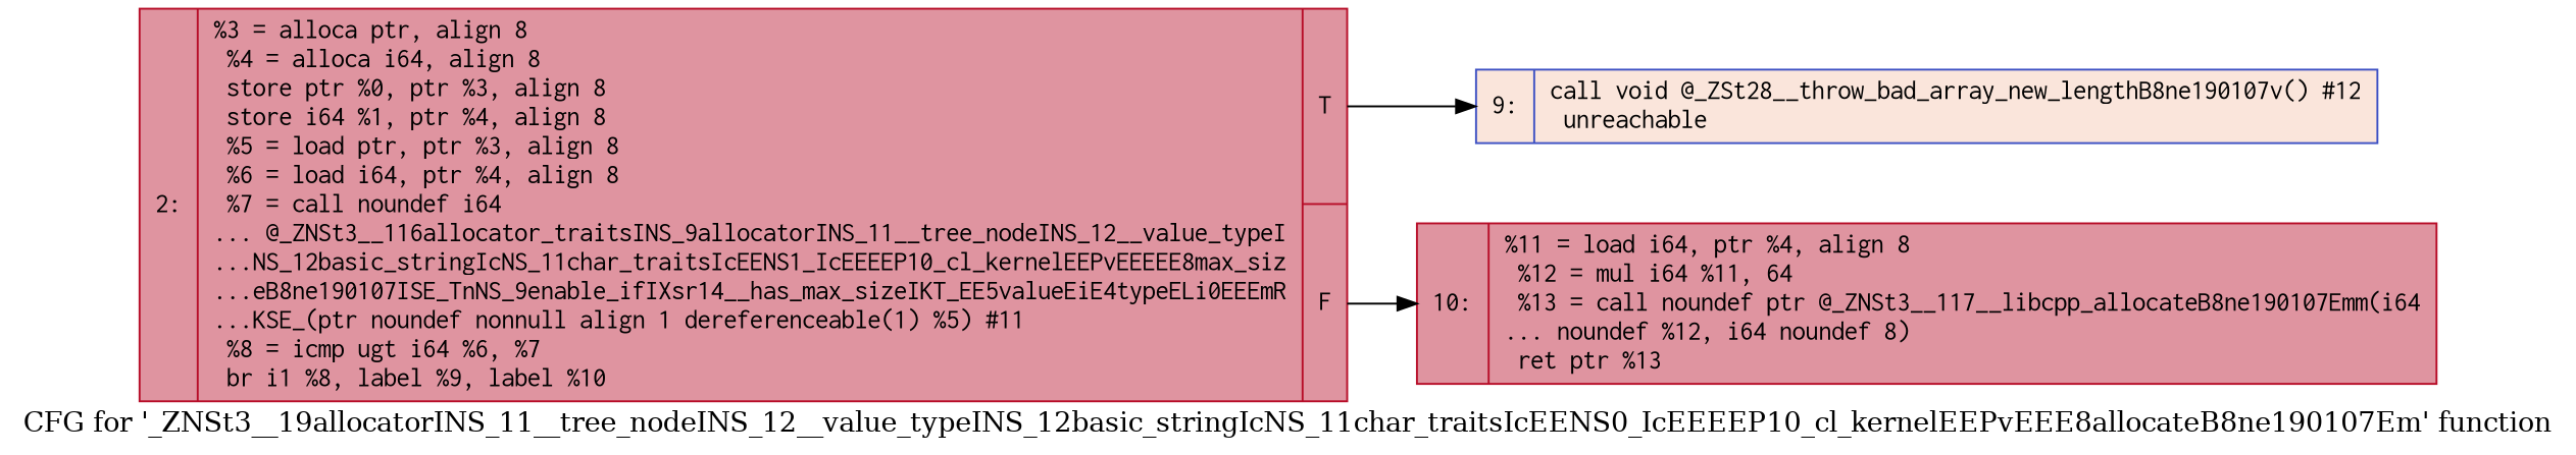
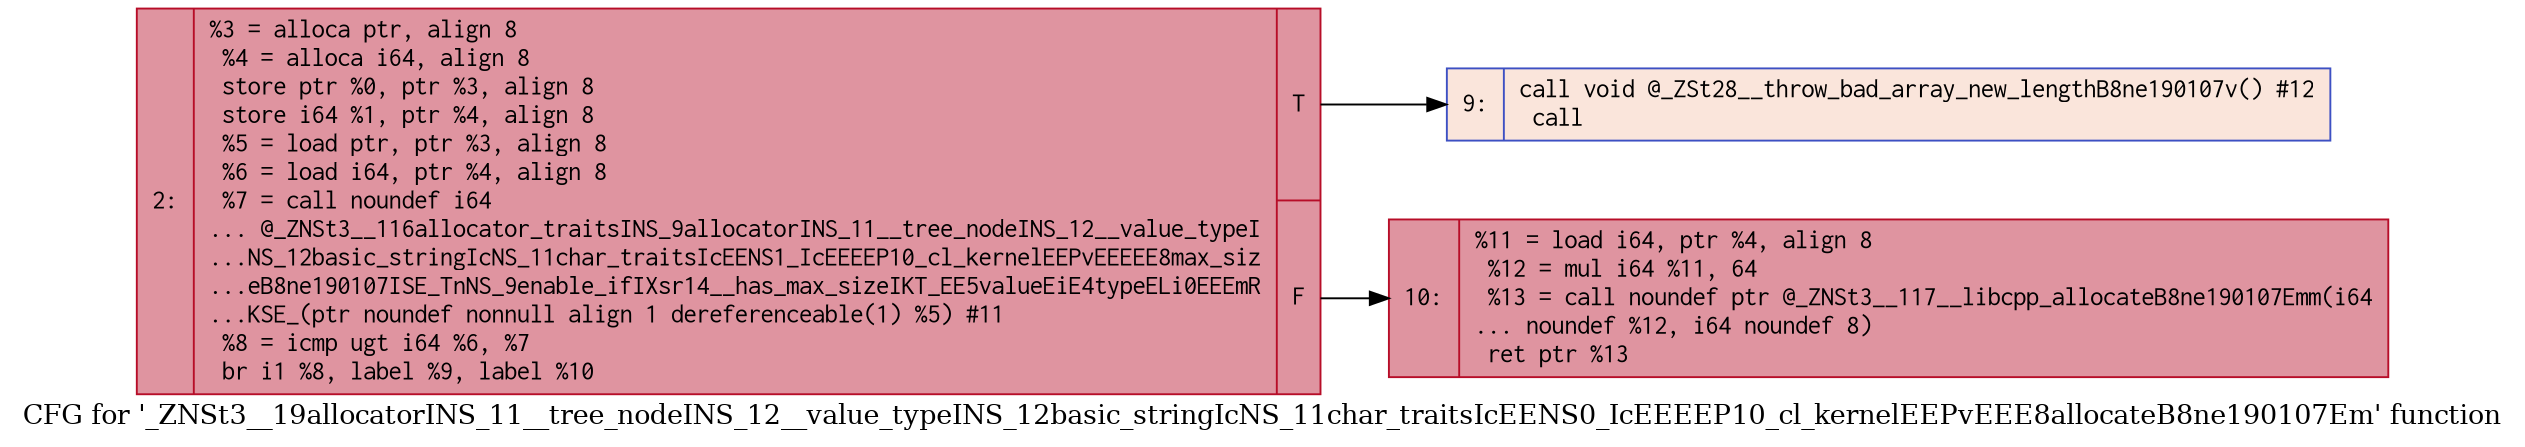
  digraph {
    label="CFG for '_ZNSt3__19allocatorINS_11__tree_nodeINS_12__value_typeINS_12basic_stringIcNS_11char_traitsIcEENS0_IcEEEEP10_cl_kernelEEPvEEE8allocateB8ne190107Em' function"
    rankdir=LR
    node [color="#b70d28ff" fillcolor="#b70d2870" fontname=Courier shape=record style=filled]
    n1 [label="{2:\l|  %3 = alloca ptr, align 8\l  %4 = alloca i64, align 8\l  store ptr %0, ptr %3, align 8\l  store i64 %1, ptr %4, align 8\l  %5 = load ptr, ptr %3, align 8\l  %6 = load i64, ptr %4, align 8\l  %7 = call noundef i64\l... @_ZNSt3__116allocator_traitsINS_9allocatorINS_11__tree_nodeINS_12__value_typeI\l...NS_12basic_stringIcNS_11char_traitsIcEENS1_IcEEEEP10_cl_kernelEEPvEEEEE8max_siz\l...eB8ne190107ISE_TnNS_9enable_ifIXsr14__has_max_sizeIKT_EE5valueEiE4typeELi0EEEmR\l...KSE_(ptr noundef nonnull align 1 dereferenceable(1) %5) #11\l  %8 = icmp ugt i64 %6, %7\l  br i1 %8, label %9, label %10\l|{<s0>T|<s1>F}}"]
-   n2 [color="#3d50c3ff" fillcolor="#f4c5ad70" label="{9:\l|  call void @_ZSt28__throw_bad_array_new_lengthB8ne190107v() #12\l  unreachable\l}"]
+   n2 [color="#3d50c3ff" fillcolor="#f4c5ad70" label="{9:\l|  call void @_ZSt28__throw_bad_array_new_lengthB8ne190107v() #12\l  call\l}"]
    n3 [label="{10:\l|  %11 = load i64, ptr %4, align 8\l  %12 = mul i64 %11, 64\l  %13 = call noundef ptr @_ZNSt3__117__libcpp_allocateB8ne190107Emm(i64\l... noundef %12, i64 noundef 8)\l  ret ptr %13\l}"]
    n1 -> n2 [tailport=s0]
    n1 -> n3 [tailport=s1]
  }
